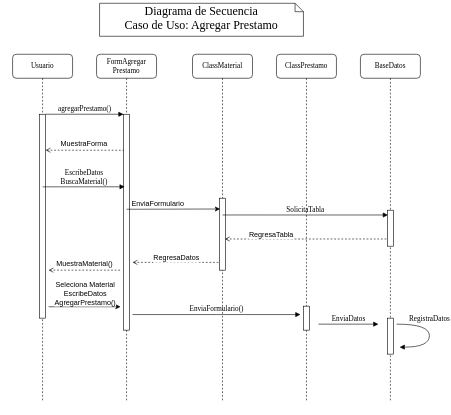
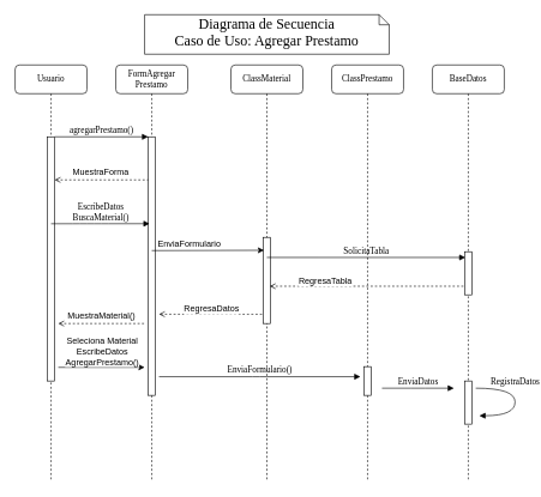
  <mxCell id="0" />
  <mxCell id="1" parent="0" />
  <mxCell id="2" value="FormAgregar&lt;br&gt;Prestamo" style="shape=umlLifeline;perimeter=lifelinePerimeter;whiteSpace=wrap;html=1;container=1;collapsible=0;recursiveResize=0;outlineConnect=0;rounded=1;shadow=0;comic=0;labelBackgroundColor=none;strokeWidth=1;fontFamily=Verdana;fontSize=12;align=center;" parent="1" vertex="1"><mxGeometry x="160" y="90" width="100" height="580" as="geometry" /></mxCell>
  <mxCell id="3" value="" style="html=1;points=[];perimeter=orthogonalPerimeter;rounded=0;shadow=0;comic=0;labelBackgroundColor=none;strokeWidth=1;fontFamily=Verdana;fontSize=12;align=center;" parent="2" vertex="1"><mxGeometry x="45" y="100" width="10" height="360" as="geometry" /></mxCell>
  <mxCell id="4" value="ClassMaterial" style="shape=umlLifeline;perimeter=lifelinePerimeter;whiteSpace=wrap;html=1;container=1;collapsible=0;recursiveResize=0;outlineConnect=0;rounded=1;shadow=0;comic=0;labelBackgroundColor=none;strokeWidth=1;fontFamily=Verdana;fontSize=12;align=center;" parent="1" vertex="1"><mxGeometry x="320" y="90" width="100" height="580" as="geometry" /></mxCell>
  <mxCell id="5" value="" style="html=1;points=[];perimeter=orthogonalPerimeter;rounded=0;shadow=0;comic=0;labelBackgroundColor=none;strokeWidth=1;fontFamily=Verdana;fontSize=12;align=center;" parent="4" vertex="1"><mxGeometry x="45" y="240" width="10" height="120" as="geometry" /></mxCell>
  <mxCell id="6" value="ClassPrestamo" style="shape=umlLifeline;perimeter=lifelinePerimeter;whiteSpace=wrap;html=1;container=1;collapsible=0;recursiveResize=0;outlineConnect=0;rounded=1;shadow=0;comic=0;labelBackgroundColor=none;strokeWidth=1;fontFamily=Verdana;fontSize=12;align=center;" parent="1" vertex="1"><mxGeometry x="460" y="90" width="100" height="580" as="geometry" /></mxCell>
  <mxCell id="7" value="" style="html=1;points=[];perimeter=orthogonalPerimeter;rounded=0;shadow=0;comic=0;labelBackgroundColor=none;strokeWidth=1;fontFamily=Verdana;fontSize=12;align=center;" parent="6" vertex="1"><mxGeometry x="45" y="420" width="10" height="40" as="geometry" /></mxCell>
  <mxCell id="8" value="BaseDatos" style="shape=umlLifeline;perimeter=lifelinePerimeter;whiteSpace=wrap;html=1;container=1;collapsible=0;recursiveResize=0;outlineConnect=0;rounded=1;shadow=0;comic=0;labelBackgroundColor=none;strokeWidth=1;fontFamily=Verdana;fontSize=12;align=center;" parent="1" vertex="1"><mxGeometry x="600" y="90" width="100" height="580" as="geometry" /></mxCell>
  <mxCell id="9" value="" style="html=1;points=[];perimeter=orthogonalPerimeter;rounded=0;shadow=0;comic=0;labelBackgroundColor=none;strokeWidth=1;fontFamily=Verdana;fontSize=12;align=center;" parent="8" vertex="1"><mxGeometry x="45" y="440" width="10" height="60" as="geometry" /></mxCell>
  <mxCell id="10" value="Usuario" style="shape=umlLifeline;perimeter=lifelinePerimeter;whiteSpace=wrap;html=1;container=1;collapsible=0;recursiveResize=0;outlineConnect=0;rounded=1;shadow=0;comic=0;labelBackgroundColor=none;strokeWidth=1;fontFamily=Verdana;fontSize=12;align=center;" parent="1" vertex="1"><mxGeometry x="20" y="90" width="100" height="580" as="geometry" /></mxCell>
  <mxCell id="11" value="" style="html=1;points=[];perimeter=orthogonalPerimeter;rounded=0;shadow=0;comic=0;labelBackgroundColor=none;strokeWidth=1;fontFamily=Verdana;fontSize=12;align=center;" parent="10" vertex="1"><mxGeometry x="45" y="100" width="10" height="340" as="geometry" /></mxCell>
  <mxCell id="12" value="SolicitaTabla" style="html=1;verticalAlign=bottom;endArrow=block;labelBackgroundColor=none;fontFamily=Verdana;fontSize=12;edgeStyle=elbowEdgeStyle;elbow=vertical;exitX=0.5;exitY=0.233;exitDx=0;exitDy=0;exitPerimeter=0;entryX=0.1;entryY=0.133;entryDx=0;entryDy=0;entryPerimeter=0;" parent="1" source="5" target="13" edge="1"><mxGeometry relative="1" as="geometry"><mxPoint x="380" y="358" as="sourcePoint" /><Array as="points" /><mxPoint x="640" y="358" as="targetPoint" /></mxGeometry></mxCell>
  <mxCell id="13" value="" style="html=1;points=[];perimeter=orthogonalPerimeter;rounded=0;shadow=0;comic=0;labelBackgroundColor=none;strokeWidth=1;fontFamily=Verdana;fontSize=12;align=center;" parent="1" vertex="1"><mxGeometry x="645" y="350" width="10" height="60" as="geometry" /></mxCell>
  <mxCell id="14" value="EscribeDatos&lt;br&gt;BuscaMaterial()" style="html=1;verticalAlign=bottom;endArrow=block;labelBackgroundColor=none;fontFamily=Verdana;fontSize=12;entryX=0.2;entryY=0.336;entryDx=0;entryDy=0;entryPerimeter=0;exitX=0.5;exitY=0.356;exitDx=0;exitDy=0;exitPerimeter=0;" parent="1" source="11" target="3" edge="1"><mxGeometry relative="1" as="geometry"><mxPoint x="80" y="311" as="sourcePoint" /><mxPoint x="200" y="310" as="targetPoint" /><Array as="points"><mxPoint x="110" y="311" /><mxPoint x="140" y="311" /></Array></mxGeometry></mxCell>
  <mxCell id="15" value="EnviaDatos" style="html=1;verticalAlign=bottom;endArrow=block;labelBackgroundColor=none;fontFamily=Verdana;fontSize=12;edgeStyle=elbowEdgeStyle;elbow=vertical;" parent="1" edge="1"><mxGeometry relative="1" as="geometry"><mxPoint x="530" y="540" as="sourcePoint" /><mxPoint x="630" y="540" as="targetPoint" /></mxGeometry></mxCell>
  <mxCell id="16" value="agregarPrestamo()" style="html=1;verticalAlign=bottom;endArrow=block;entryX=0;entryY=0;labelBackgroundColor=none;fontFamily=Verdana;fontSize=12;edgeStyle=elbowEdgeStyle;elbow=vertical;" parent="1" source="11" target="3" edge="1"><mxGeometry relative="1" as="geometry"><mxPoint x="140" y="200" as="sourcePoint" /></mxGeometry></mxCell>
  <mxCell id="17" value="EnviaFormulario()" style="html=1;verticalAlign=bottom;endArrow=block;labelBackgroundColor=none;fontFamily=Verdana;fontSize=12;edgeStyle=elbowEdgeStyle;elbow=vertical;" parent="1" edge="1"><mxGeometry relative="1" as="geometry"><mxPoint x="220" y="524" as="sourcePoint" /><mxPoint x="500" y="524" as="targetPoint" /></mxGeometry></mxCell>
  <mxCell id="18" value="RegistraDatos" style="html=1;verticalAlign=bottom;endArrow=block;labelBackgroundColor=none;fontFamily=Verdana;fontSize=12;elbow=vertical;edgeStyle=orthogonalEdgeStyle;curved=1;entryX=1;entryY=0.286;entryPerimeter=0;exitX=1.038;exitY=0.345;exitPerimeter=0;" parent="1" edge="1"><mxGeometry x="-0.231" relative="1" as="geometry"><mxPoint x="660.333" y="540" as="sourcePoint" /><mxPoint x="665.333" y="578.333" as="targetPoint" /><Array as="points"><mxPoint x="715" y="540" /><mxPoint x="715" y="578" /></Array><mxPoint as="offset" /></mxGeometry></mxCell>
- <mxCell id="19" value="Diagrama de Secuencia&lt;br style=&quot;font-size: 20px;&quot;&gt;Caso de Uso: Agregar Prestamo" style="shape=note;whiteSpace=wrap;html=1;size=14;verticalAlign=top;align=center;spacingTop=-6;rounded=0;shadow=0;comic=0;labelBackgroundColor=none;strokeWidth=1;fontFamily=Verdana;fontSize=20;" parent="1" vertex="1"><mxGeometry x="165" y="5" width="340" height="55" as="geometry" /></mxCell>
+ <mxCell id="19" value="Diagrama de Secuencia&lt;br style=&quot;font-size: 20px;&quot;&gt;Caso de Uso: Agregar Prestamo" style="shape=note;whiteSpace=wrap;html=1;size=14;verticalAlign=top;align=center;spacingTop=-6;rounded=0;shadow=0;comic=0;labelBackgroundColor=none;strokeWidth=1;fontFamily=Verdana;fontSize=20;" parent="1" vertex="1"><mxGeometry x="200" y="20" width="340" height="55" as="geometry" /></mxCell>
  <mxCell id="20" value="MuestraForma" style="endArrow=none;dashed=1;html=1;fontSize=12;startArrow=open;startFill=0;" edge="1" parent="1" source="11" target="3"><mxGeometry x="0.44" y="32" width="50" height="50" relative="1" as="geometry"><mxPoint x="90" y="250" as="sourcePoint" /><mxPoint x="180" y="235" as="targetPoint" /><Array as="points"><mxPoint x="170" y="250" /></Array><mxPoint x="-30" y="22" as="offset" /></mxGeometry></mxCell>
  <mxCell id="21" value="" style="endArrow=classic;html=1;fontSize=12;exitX=0.5;exitY=0.44;exitDx=0;exitDy=0;exitPerimeter=0;entryX=0.1;entryY=0.15;entryDx=0;entryDy=0;entryPerimeter=0;" edge="1" parent="1" source="3" target="5"><mxGeometry width="50" height="50" relative="1" as="geometry"><mxPoint x="220" y="348.52" as="sourcePoint" /><mxPoint x="360" y="349" as="targetPoint" /></mxGeometry></mxCell>
  <mxCell id="22" value="EnviaFormulario" style="text;html=1;align=center;verticalAlign=middle;resizable=0;points=[];;labelBackgroundColor=#ffffff;fontSize=12;" vertex="1" connectable="0" parent="21"><mxGeometry x="-0.4" y="1" relative="1" as="geometry"><mxPoint x="5" y="-9" as="offset" /></mxGeometry></mxCell>
  <mxCell id="23" value="" style="endArrow=none;dashed=1;html=1;fontSize=12;entryX=0;entryY=0.8;entryDx=0;entryDy=0;entryPerimeter=0;startArrow=open;startFill=0;" edge="1" parent="1" target="13"><mxGeometry width="50" height="50" relative="1" as="geometry"><mxPoint x="374" y="398" as="sourcePoint" /><mxPoint x="630" y="400" as="targetPoint" /></mxGeometry></mxCell>
  <mxCell id="24" value="RegresaTabla" style="text;html=1;align=center;verticalAlign=middle;resizable=0;points=[];;labelBackgroundColor=#ffffff;fontSize=12;" vertex="1" connectable="0" parent="23"><mxGeometry x="-0.461" y="-1" relative="1" as="geometry"><mxPoint x="3" y="-9" as="offset" /></mxGeometry></mxCell>
  <mxCell id="25" value="RegresaDatos" style="endArrow=none;dashed=1;html=1;fontSize=12;entryX=-0.1;entryY=0.892;entryDx=0;entryDy=0;entryPerimeter=0;startArrow=open;startFill=0;" edge="1" parent="1" target="5"><mxGeometry x="0.007" y="7" width="50" height="50" relative="1" as="geometry"><mxPoint x="220" y="437" as="sourcePoint" /><mxPoint x="320" y="400" as="targetPoint" /><mxPoint as="offset" /></mxGeometry></mxCell>
  <mxCell id="26" value="MuestraMaterial()" style="endArrow=none;dashed=1;html=1;fontSize=12;startArrow=open;startFill=0;" edge="1" parent="1"><mxGeometry y="10" width="50" height="50" relative="1" as="geometry"><mxPoint x="80" y="450" as="sourcePoint" /><mxPoint x="200" y="450" as="targetPoint" /><mxPoint as="offset" /></mxGeometry></mxCell>
  <mxCell id="27" value="" style="endArrow=classic;html=1;fontSize=12;" edge="1" parent="1"><mxGeometry width="50" height="50" relative="1" as="geometry"><mxPoint x="80" y="511" as="sourcePoint" /><mxPoint x="200" y="511" as="targetPoint" /></mxGeometry></mxCell>
  <mxCell id="28" value="Seleciona Material&lt;br&gt;EscribeDatos&lt;br&gt;AgregarPrestamo()" style="text;html=1;align=center;verticalAlign=middle;resizable=0;points=[];;labelBackgroundColor=#ffffff;fontSize=12;" vertex="1" connectable="0" parent="27"><mxGeometry x="0.317" y="-3" relative="1" as="geometry"><mxPoint x="-19" y="-26" as="offset" /></mxGeometry></mxCell>
